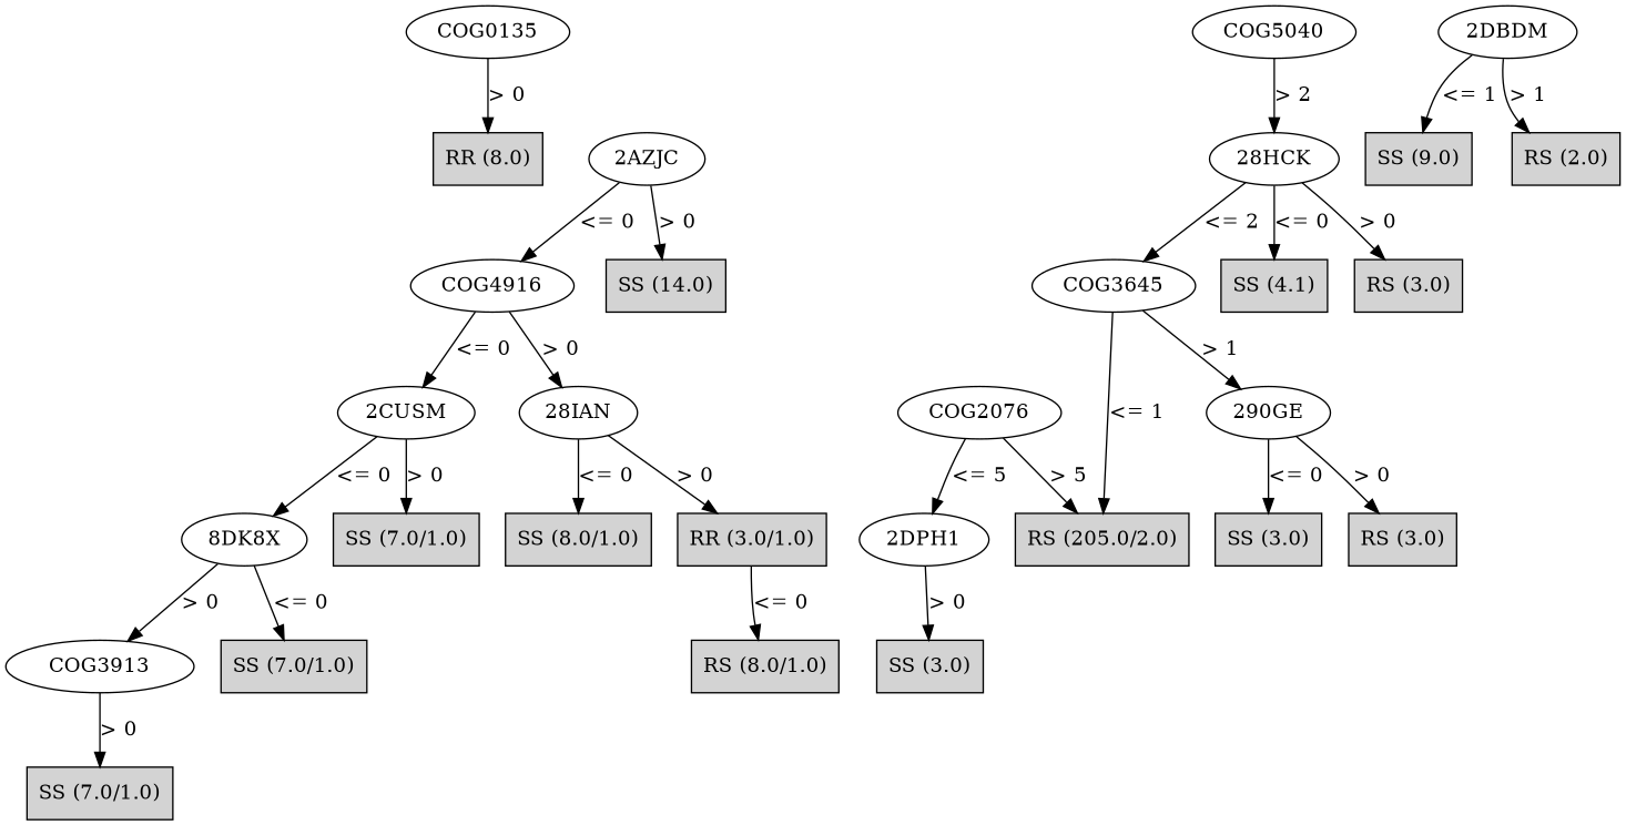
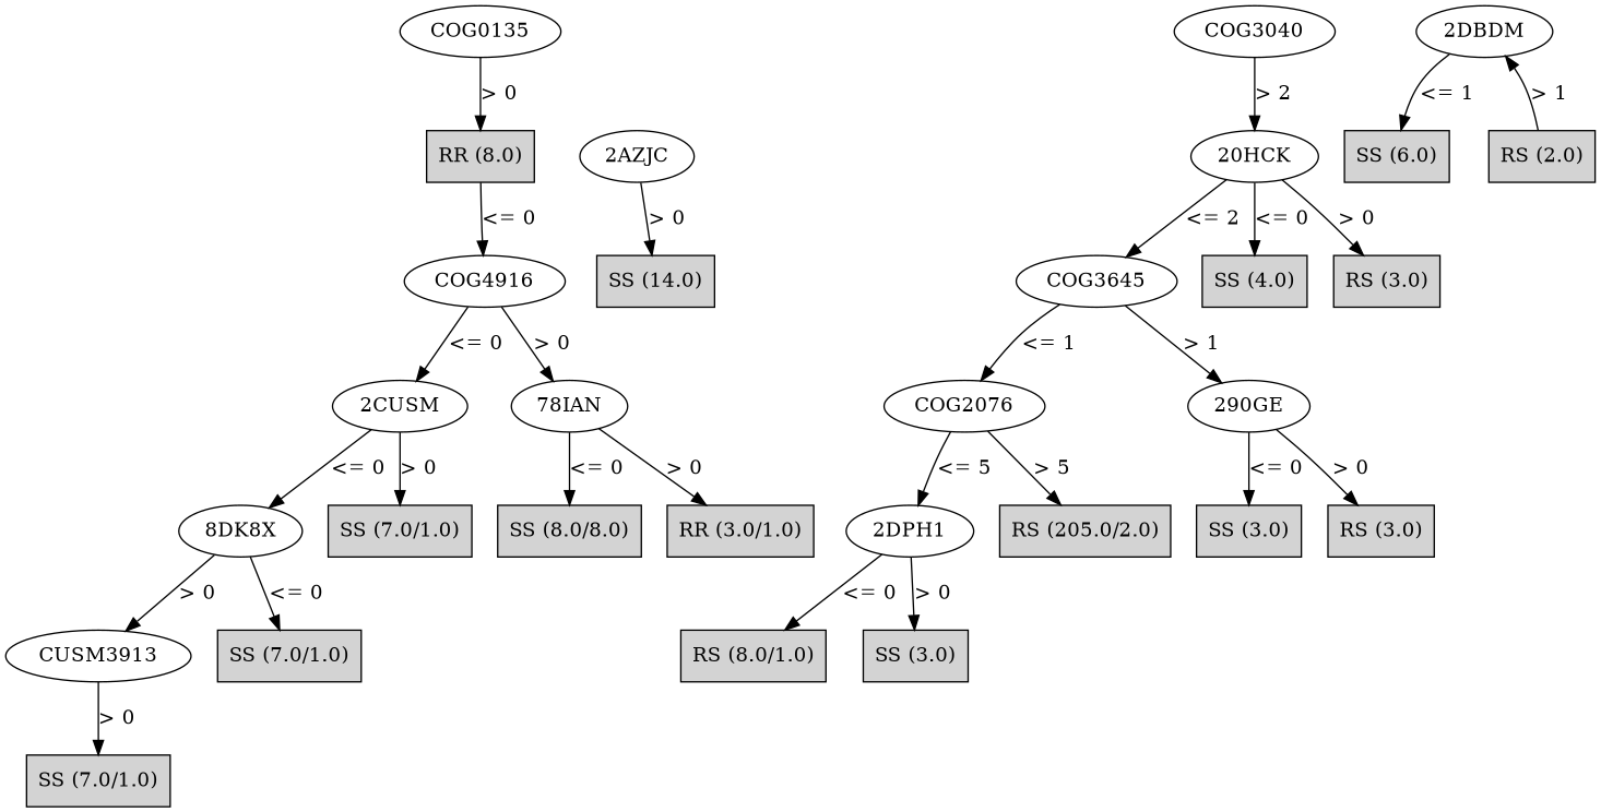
  digraph {
    fontname="DejaVu Serif"
    node [fontname="DejaVu Serif" shape=box style=filled]
    edge [fontname="DejaVu Serif"]
    n1 [label=COG0135 shape="" style=""]
    n2 [label="RR (8.0)"]
    n3 [label="2AZJC" shape="" style=""]
    n4 [label=COG4916 shape="" style=""]
    n5 [label="SS (14.0)"]
    n6 [label="2CUSM" shape="" style=""]
-   n7 [label="28IAN" shape="" style=""]
+   n7 [label="78IAN" shape="" style=""]
    n8 [label="8DK8X" shape="" style=""]
    n9 [label="SS (7.0/1.0)"]
-   n10 [label="SS (8.0/1.0)"]
+   n10 [label="SS (8.0/8.0)"]
    n11 [label="RR (3.0/1.0)"]
    n12 [label="SS (7.0/1.0)"]
-   n13 [label=COG3913 shape="" style=""]
+   n13 [label=CUSM3913 shape="" style=""]
    n14 [label="SS (7.0/1.0)"]
-   n15 [label=COG5040 shape="" style=""]
-   n16 [label="28HCK" shape="" style=""]
+   n15 [label=COG3040 shape="" style=""]
+   n16 [label="20HCK" shape="" style=""]
    n17 [label="2DBDM" shape="" style=""]
-   n18 [label="SS (9.0)"]
+   n18 [label="SS (6.0)"]
    n19 [label="RS (2.0)"]
    n20 [label=COG3645 shape="" style=""]
    n21 [label=COG2076 shape="" style=""]
    n22 [label="290GE" shape="" style=""]
-   n23 [label="SS (4.1)"]
+   n23 [label="SS (4.0)"]
    n24 [label="RS (3.0)"]
    n25 [label="2DPH1" shape="" style=""]
    n26 [label="RS (205.0/2.0)"]
    n27 [label="SS (3.0)"]
    n28 [label="RS (3.0)"]
    n29 [label="RS (8.0/1.0)"]
    n30 [label="SS (3.0)"]
    n1 -> n2 [label="> 0"]
-   n3 -> n4 [label="<= 0"]
+   n2 -> n4 [label="<= 0"]
    n3 -> n5 [label="> 0"]
    n4 -> n6 [label="<= 0"]
    n4 -> n7 [label="> 0"]
    n6 -> n8 [label="<= 0"]
    n6 -> n9 [label="> 0"]
    n7 -> n10 [label="<= 0"]
    n7 -> n11 [label="> 0"]
    n8 -> n12 [label="<= 0"]
    n8 -> n13 [label="> 0"]
    n13 -> n14 [label="> 0"]
    n15 -> n16 [label="> 2"]
    n16 -> n20 [label="<= 2"]
    n16 -> n23 [label="<= 0"]
    n16 -> n24 [label="> 0"]
    n17 -> n18 [label="<= 1"]
-   n17 -> n19 [label="> 1"]
-   n20 -> n26 [label="<= 1"]
+   n19 -> n17 [label="> 1"]
+   n20 -> n21 [label="<= 1"]
    n20 -> n22 [label="> 1"]
    n21 -> n25 [label="<= 5"]
    n21 -> n26 [label="> 5"]
    n22 -> n27 [label="<= 0"]
    n22 -> n28 [label="> 0"]
-   n11 -> n29 [label="<= 0"]
+   n25 -> n29 [label="<= 0"]
    n25 -> n30 [label="> 0"]
  }
